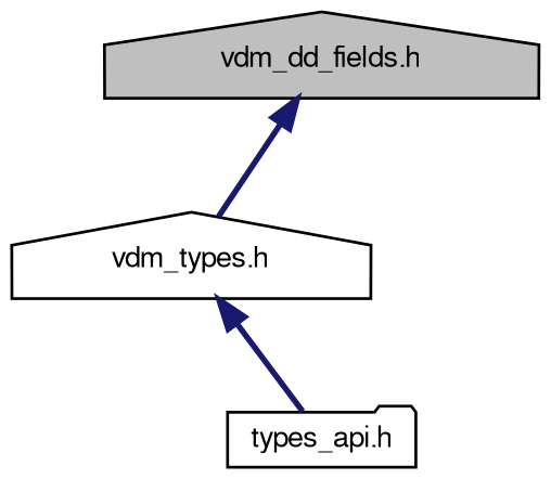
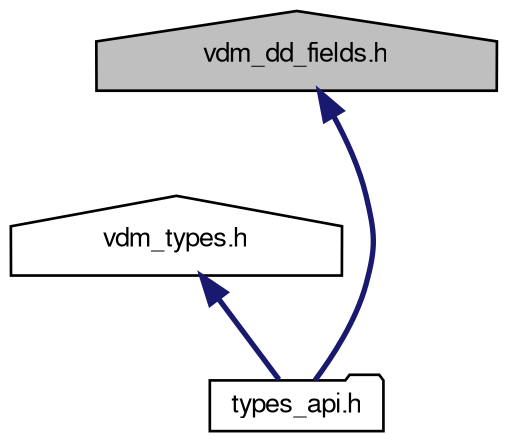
  digraph {
    node [color=black fontname=FreeSans fontsize=10 shape=house]
    edge [color=midnightblue dir=back fontname=FreeSans fontsize=10 labelfontname=FreeSans labelfontsize=10 style=bold]
    n1 [fillcolor=grey75 fontcolor=black height=0.2 label="vdm_dd_fields.h" style=filled width=0.4]
    n2 [height=0.2 label="vdm_types.h" width=0.4]
    n3 [height=0.2 label="types_api.h" shape=folder width=0.4]
-   n1 -> n2
+   n1 -> n3
    n2 -> n3
  }
